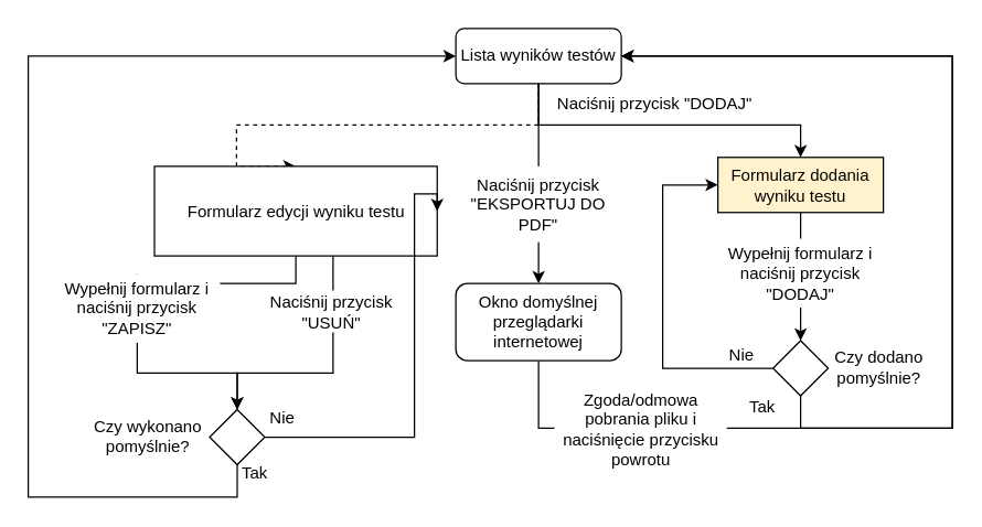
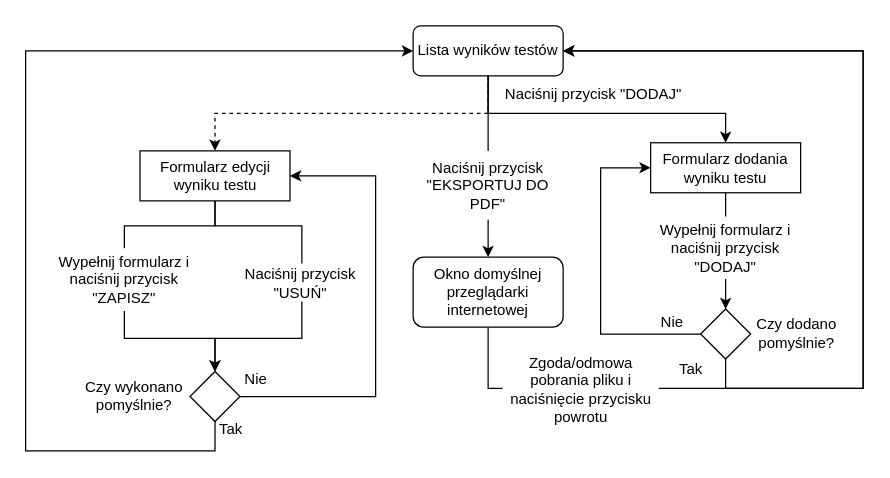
  <mxCell id="0" />
  <mxCell id="1" parent="0" />
  <mxCell id="2" style="edgeStyle=orthogonalEdgeStyle;rounded=0;orthogonalLoop=1;jettySize=auto;html=1;entryX=0.5;entryY=0;entryDx=0;entryDy=0;" edge="1" parent="1" source="5" target="7"><mxGeometry relative="1" as="geometry"><Array as="points"><mxPoint x="390" y="90" /><mxPoint x="580" y="90" /></Array></mxGeometry></mxCell>
  <mxCell id="3" style="edgeStyle=orthogonalEdgeStyle;rounded=0;orthogonalLoop=1;jettySize=auto;html=1;entryX=0.5;entryY=0;entryDx=0;entryDy=0;dashed=1;" edge="1" parent="1" source="5" target="10"><mxGeometry relative="1" as="geometry"><Array as="points"><mxPoint x="390" y="90" /><mxPoint x="171" y="90" /></Array></mxGeometry></mxCell>
  <mxCell id="4" style="edgeStyle=orthogonalEdgeStyle;rounded=0;orthogonalLoop=1;jettySize=auto;html=1;" edge="1" parent="1" source="5" target="30"><mxGeometry relative="1" as="geometry" /></mxCell>
  <mxCell id="5" value="Lista wyników testów" style="whiteSpace=wrap;html=1;rounded=1;" vertex="1" parent="1"><mxGeometry x="330" y="20" width="120" height="40" as="geometry" /></mxCell>
  <mxCell id="6" style="edgeStyle=orthogonalEdgeStyle;rounded=0;orthogonalLoop=1;jettySize=auto;html=1;entryX=0.5;entryY=0;entryDx=0;entryDy=0;" edge="1" parent="1" source="7" target="15"><mxGeometry relative="1" as="geometry"><mxPoint x="600" y="203.5" as="targetPoint" /></mxGeometry></mxCell>
- <mxCell id="7" value="Formularz dodania wyniku testu" style="rounded=0;whiteSpace=wrap;html=1;fillColor=#fff2cc;" vertex="1" parent="1"><mxGeometry x="520" y="113.5" width="120" height="40" as="geometry" /></mxCell>
+ <mxCell id="7" value="Formularz dodania wyniku testu" style="rounded=0;whiteSpace=wrap;html=1;" vertex="1" parent="1"><mxGeometry x="520" y="113.5" width="120" height="40" as="geometry" /></mxCell>
  <mxCell id="8" style="edgeStyle=orthogonalEdgeStyle;rounded=0;orthogonalLoop=1;jettySize=auto;html=1;endArrow=none;endFill=0;" edge="1" parent="1" source="10"><mxGeometry relative="1" as="geometry"><Array as="points"><mxPoint x="171.5" y="180" /><mxPoint x="241.5" y="180" /></Array><mxPoint x="241" y="210" as="targetPoint" /></mxGeometry></mxCell>
  <mxCell id="9" style="edgeStyle=orthogonalEdgeStyle;rounded=0;orthogonalLoop=1;jettySize=auto;html=1;endArrow=none;endFill=0;" edge="1" parent="1" source="10" target="23"><mxGeometry relative="1" as="geometry" /></mxCell>
- <mxCell id="10" value="Formularz edycji wyniku testu" style="rounded=0;whiteSpace=wrap;html=1;" vertex="1" parent="1"><mxGeometry x="111.5" y="120" width="205" height="65" as="geometry" /></mxCell>
+ <mxCell id="10" value="Formularz edycji wyniku testu" style="rounded=0;whiteSpace=wrap;html=1;" vertex="1" parent="1"><mxGeometry x="111.5" y="120" width="120" height="40" as="geometry" /></mxCell>
  <mxCell id="11" value="Naciśnij przycisk &quot;DODAJ&quot;" style="text;html=1;strokeColor=none;fillColor=none;align=center;verticalAlign=middle;whiteSpace=wrap;rounded=0;" vertex="1" parent="1"><mxGeometry x="401.5" y="60" width="145" height="30" as="geometry" /></mxCell>
  <mxCell id="12" value="&lt;span&gt;Wypełnij formularz i naciśnij przycisk &quot;DODAJ&quot;&lt;/span&gt;" style="text;html=1;align=center;verticalAlign=middle;whiteSpace=wrap;rounded=0;fillColor=#ffffff;" vertex="1" parent="1"><mxGeometry x="520" y="172.5" width="120" height="50" as="geometry" /></mxCell>
  <mxCell id="13" style="edgeStyle=orthogonalEdgeStyle;rounded=0;orthogonalLoop=1;jettySize=auto;html=1;entryX=0;entryY=0.5;entryDx=0;entryDy=0;" edge="1" parent="1" source="15" target="7"><mxGeometry relative="1" as="geometry"><mxPoint x="540.034" y="133.397" as="targetPoint" /><Array as="points"><mxPoint x="480" y="267" /><mxPoint x="480" y="133" /></Array></mxGeometry></mxCell>
  <mxCell id="14" style="edgeStyle=orthogonalEdgeStyle;rounded=0;orthogonalLoop=1;jettySize=auto;html=1;entryX=1;entryY=0.5;entryDx=0;entryDy=0;" edge="1" parent="1" source="15" target="5"><mxGeometry relative="1" as="geometry"><Array as="points"><mxPoint x="580" y="310" /><mxPoint x="690" y="310" /><mxPoint x="690" y="40" /></Array></mxGeometry></mxCell>
  <mxCell id="15" value="" style="rhombus;whiteSpace=wrap;html=1;" vertex="1" parent="1"><mxGeometry x="560" y="246.5" width="40" height="40" as="geometry" /></mxCell>
  <mxCell id="16" value="Czy dodano pomyślnie?" style="text;html=1;strokeColor=none;fillColor=none;align=center;verticalAlign=middle;whiteSpace=wrap;rounded=0;" vertex="1" parent="1"><mxGeometry x="590" y="244.5" width="94" height="42" as="geometry" /></mxCell>
  <mxCell id="17" value="Nie" style="text;html=1;strokeColor=none;fillColor=none;align=center;verticalAlign=middle;whiteSpace=wrap;rounded=0;" vertex="1" parent="1"><mxGeometry x="515" y="244.5" width="45" height="25" as="geometry" /></mxCell>
  <mxCell id="18" value="Tak" style="text;html=1;strokeColor=none;fillColor=none;align=center;verticalAlign=middle;whiteSpace=wrap;rounded=0;" vertex="1" parent="1"><mxGeometry x="530" y="282" width="45" height="25" as="geometry" /></mxCell>
  <mxCell id="19" style="edgeStyle=orthogonalEdgeStyle;rounded=0;orthogonalLoop=1;jettySize=auto;html=1;entryX=0;entryY=0.5;entryDx=0;entryDy=0;" edge="1" parent="1" source="21" target="5"><mxGeometry relative="1" as="geometry"><Array as="points"><mxPoint x="171" y="360" /><mxPoint x="20" y="360" /><mxPoint x="20" y="40" /></Array><mxPoint x="311.643" y="40.143" as="targetPoint" /></mxGeometry></mxCell>
  <mxCell id="20" style="edgeStyle=orthogonalEdgeStyle;rounded=0;orthogonalLoop=1;jettySize=auto;html=1;entryX=1;entryY=0.5;entryDx=0;entryDy=0;" edge="1" parent="1" source="21" target="10"><mxGeometry relative="1" as="geometry"><Array as="points"><mxPoint x="300" y="317" /><mxPoint x="300" y="140" /></Array></mxGeometry></mxCell>
  <mxCell id="21" value="" style="rhombus;whiteSpace=wrap;html=1;" vertex="1" parent="1"><mxGeometry x="151.5" y="296.5" width="40" height="40" as="geometry" /></mxCell>
  <mxCell id="22" style="edgeStyle=orthogonalEdgeStyle;rounded=0;orthogonalLoop=1;jettySize=auto;html=1;exitX=0.5;exitY=1;exitDx=0;exitDy=0;entryX=0.5;entryY=0;entryDx=0;entryDy=0;" edge="1" parent="1" source="23" target="21"><mxGeometry relative="1" as="geometry"><Array as="points"><mxPoint x="98.5" y="270" /><mxPoint x="171.5" y="270" /></Array></mxGeometry></mxCell>
  <mxCell id="23" value="&lt;span&gt;Wypełnij formularz i naciśnij przycisk &quot;ZAPISZ&quot;&lt;/span&gt;" style="text;html=1;align=center;verticalAlign=middle;whiteSpace=wrap;rounded=0;fillColor=#ffffff;" vertex="1" parent="1"><mxGeometry x="39" y="198" width="120" height="50" as="geometry" /></mxCell>
  <mxCell id="24" style="edgeStyle=orthogonalEdgeStyle;rounded=0;orthogonalLoop=1;jettySize=auto;html=1;exitX=0.5;exitY=1;exitDx=0;exitDy=0;entryX=0.5;entryY=0;entryDx=0;entryDy=0;" edge="1" parent="1" target="21"><mxGeometry relative="1" as="geometry"><Array as="points"><mxPoint x="241.5" y="270" /><mxPoint x="171.5" y="270" /></Array><mxPoint x="241" y="240" as="sourcePoint" /></mxGeometry></mxCell>
  <mxCell id="25" value="&lt;span&gt;Naciśnij przycisk &quot;USUŃ&quot;&lt;/span&gt;" style="text;html=1;align=center;verticalAlign=middle;whiteSpace=wrap;rounded=0;fillColor=#ffffff;" vertex="1" parent="1"><mxGeometry x="190" y="210.5" width="100" height="30" as="geometry" /></mxCell>
  <mxCell id="26" value="Czy wykonano pomyślnie?" style="text;html=1;strokeColor=none;fillColor=none;align=center;verticalAlign=middle;whiteSpace=wrap;rounded=0;" vertex="1" parent="1"><mxGeometry x="59.5" y="294.5" width="94" height="42" as="geometry" /></mxCell>
  <mxCell id="27" value="Tak" style="text;html=1;strokeColor=none;fillColor=none;align=center;verticalAlign=middle;whiteSpace=wrap;rounded=0;" vertex="1" parent="1"><mxGeometry x="161.5" y="330" width="45" height="25" as="geometry" /></mxCell>
  <mxCell id="28" value="Nie" style="text;html=1;strokeColor=none;fillColor=none;align=center;verticalAlign=middle;whiteSpace=wrap;rounded=0;" vertex="1" parent="1"><mxGeometry x="181.5" y="290.5" width="45" height="25" as="geometry" /></mxCell>
  <mxCell id="29" style="edgeStyle=orthogonalEdgeStyle;rounded=0;orthogonalLoop=1;jettySize=auto;html=1;entryX=1;entryY=0.5;entryDx=0;entryDy=0;" edge="1" parent="1" source="30" target="5"><mxGeometry relative="1" as="geometry"><Array as="points"><mxPoint x="390" y="310" /><mxPoint x="690" y="310" /><mxPoint x="690" y="40" /></Array></mxGeometry></mxCell>
  <mxCell id="30" value="Okno domyślnej przeglądarki internetowej" style="whiteSpace=wrap;html=1;rounded=1;" vertex="1" parent="1"><mxGeometry x="330" y="205" width="120" height="56" as="geometry" /></mxCell>
  <mxCell id="31" value="Naciśnij przycisk &quot;EKSPORTUJ DO PDF&quot;" style="text;html=1;strokeColor=none;fillColor=#ffffff;align=center;verticalAlign=middle;whiteSpace=wrap;rounded=0;" vertex="1" parent="1"><mxGeometry x="330" y="120" width="120" height="55" as="geometry" /></mxCell>
  <mxCell id="32" value="Zgoda/odmowa pobrania pliku i naciśnięcie przycisku powrotu" style="text;html=1;strokeColor=none;fillColor=#ffffff;align=center;verticalAlign=middle;whiteSpace=wrap;rounded=0;" vertex="1" parent="1"><mxGeometry x="401.5" y="280" width="125" height="61" as="geometry" /></mxCell>
